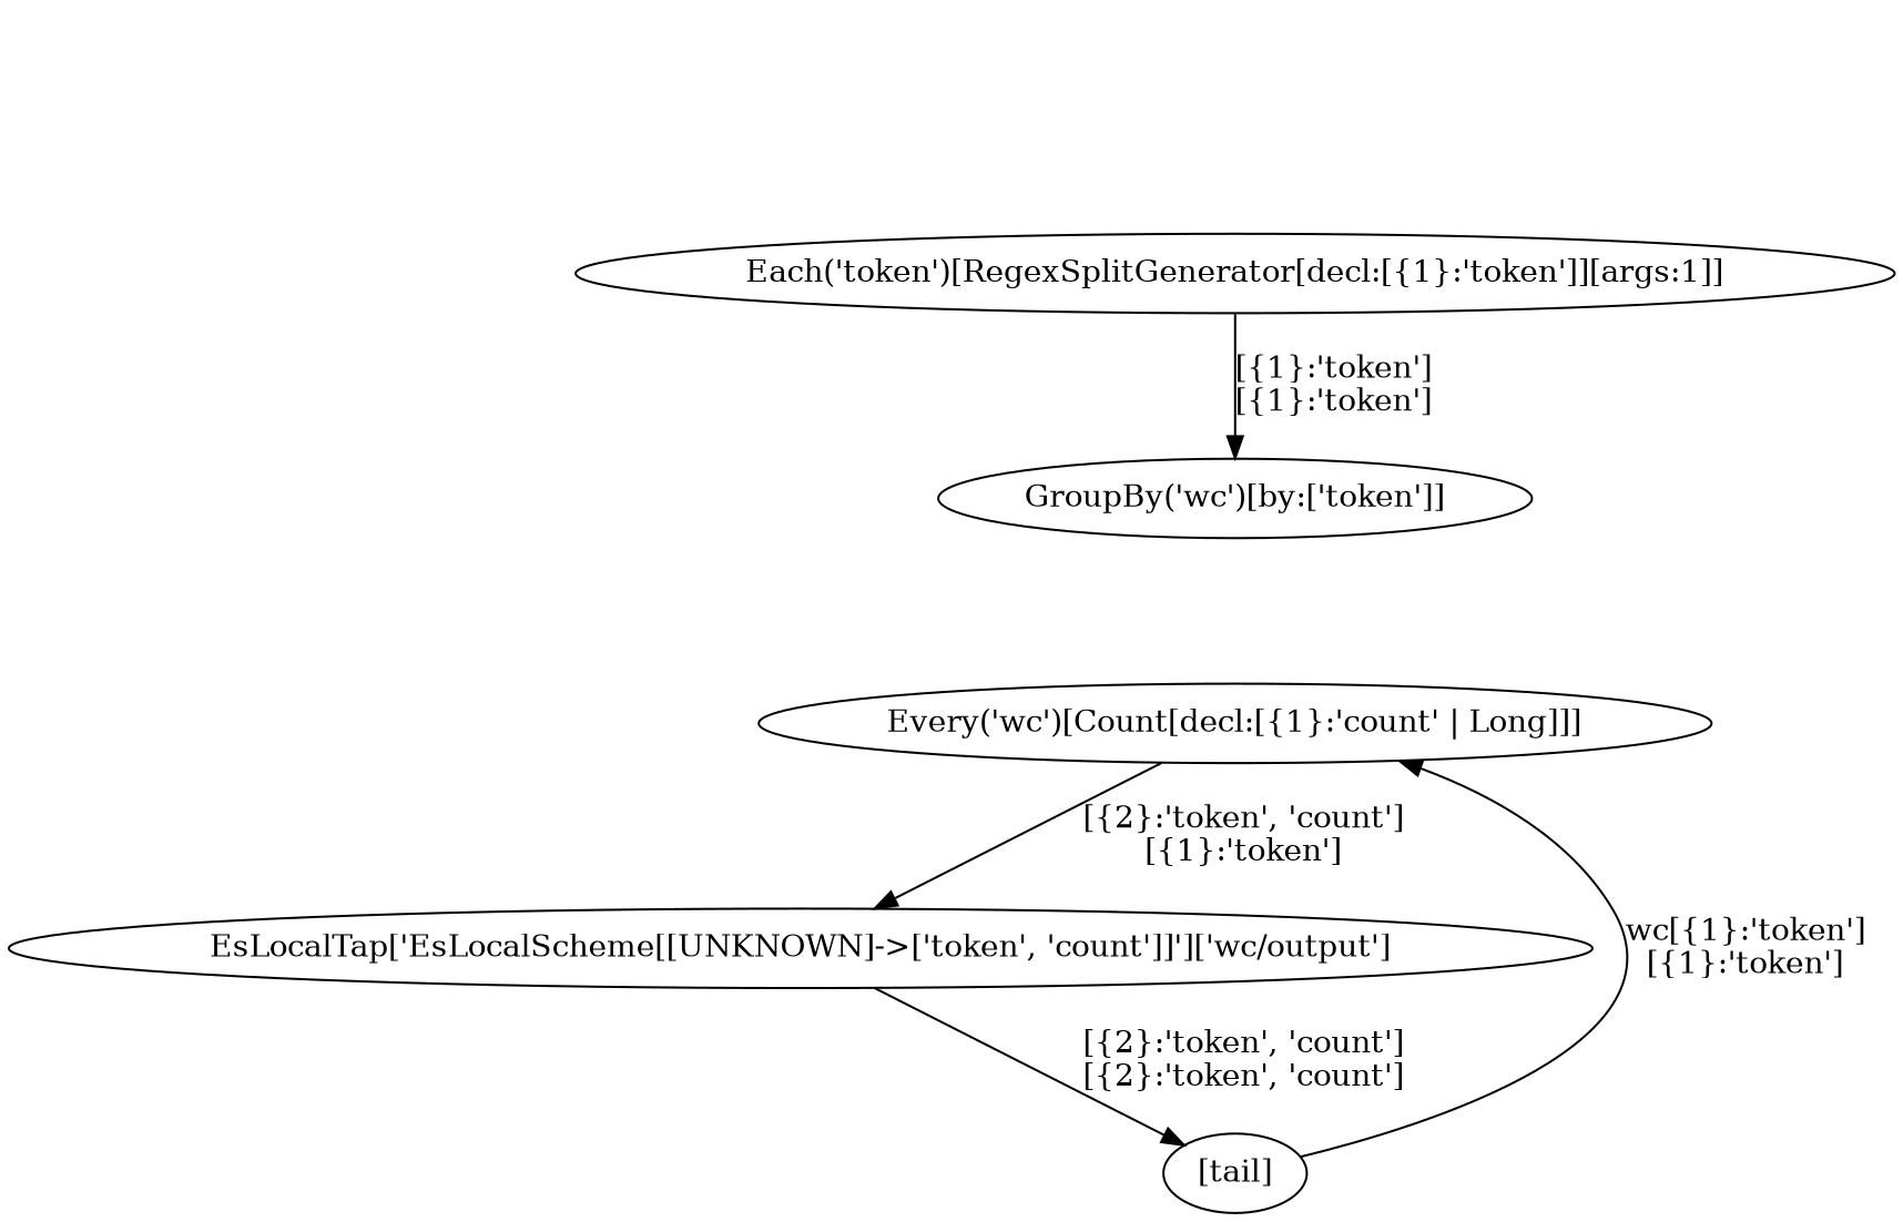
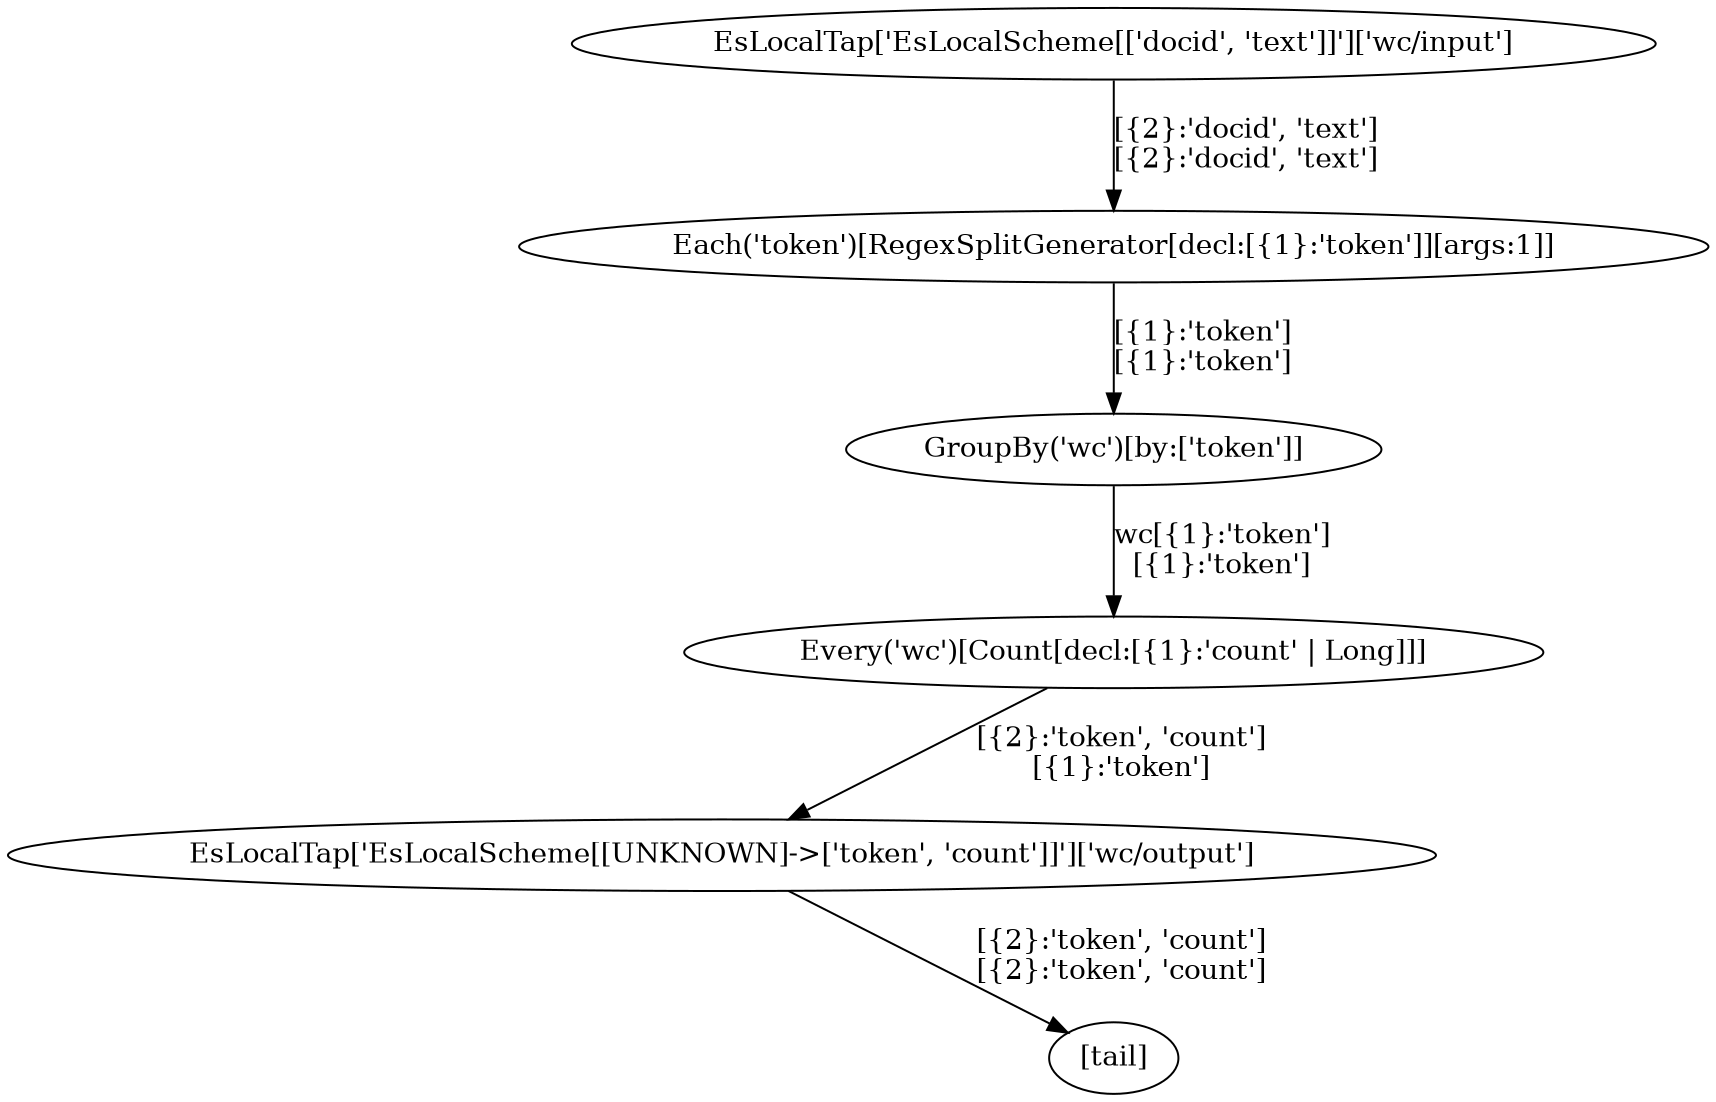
  digraph {
    n1 [label="Every('wc')[Count[decl:[{1}:'count' | Long]]]"]
    n2 [label="EsLocalTap['EsLocalScheme[[UNKNOWN]->['token', 'count']]']['wc/output']"]
    n3 [label="[tail]"]
    n4 [label="GroupBy('wc')[by:['token']]"]
    n5 [label="Each('token')[RegexSplitGenerator[decl:[{1}:'token']][args:1]]"]
+   n6 [label="EsLocalTap['EsLocalScheme[['docid', 'text']]']['wc/input']"]
    n1 -> n2 [label="[{2}:'token', 'count']\n[{1}:'token']"]
    n2 -> n3 [label="[{2}:'token', 'count']\n[{2}:'token', 'count']"]
-   n3 -> n1 [label="wc[{1}:'token']\n[{1}:'token']"]
+   n4 -> n1 [label="wc[{1}:'token']\n[{1}:'token']"]
    n5 -> n4 [label="[{1}:'token']\n[{1}:'token']"]
+   n6 -> n5 [label="[{2}:'docid', 'text']\n[{2}:'docid', 'text']"]
  }
